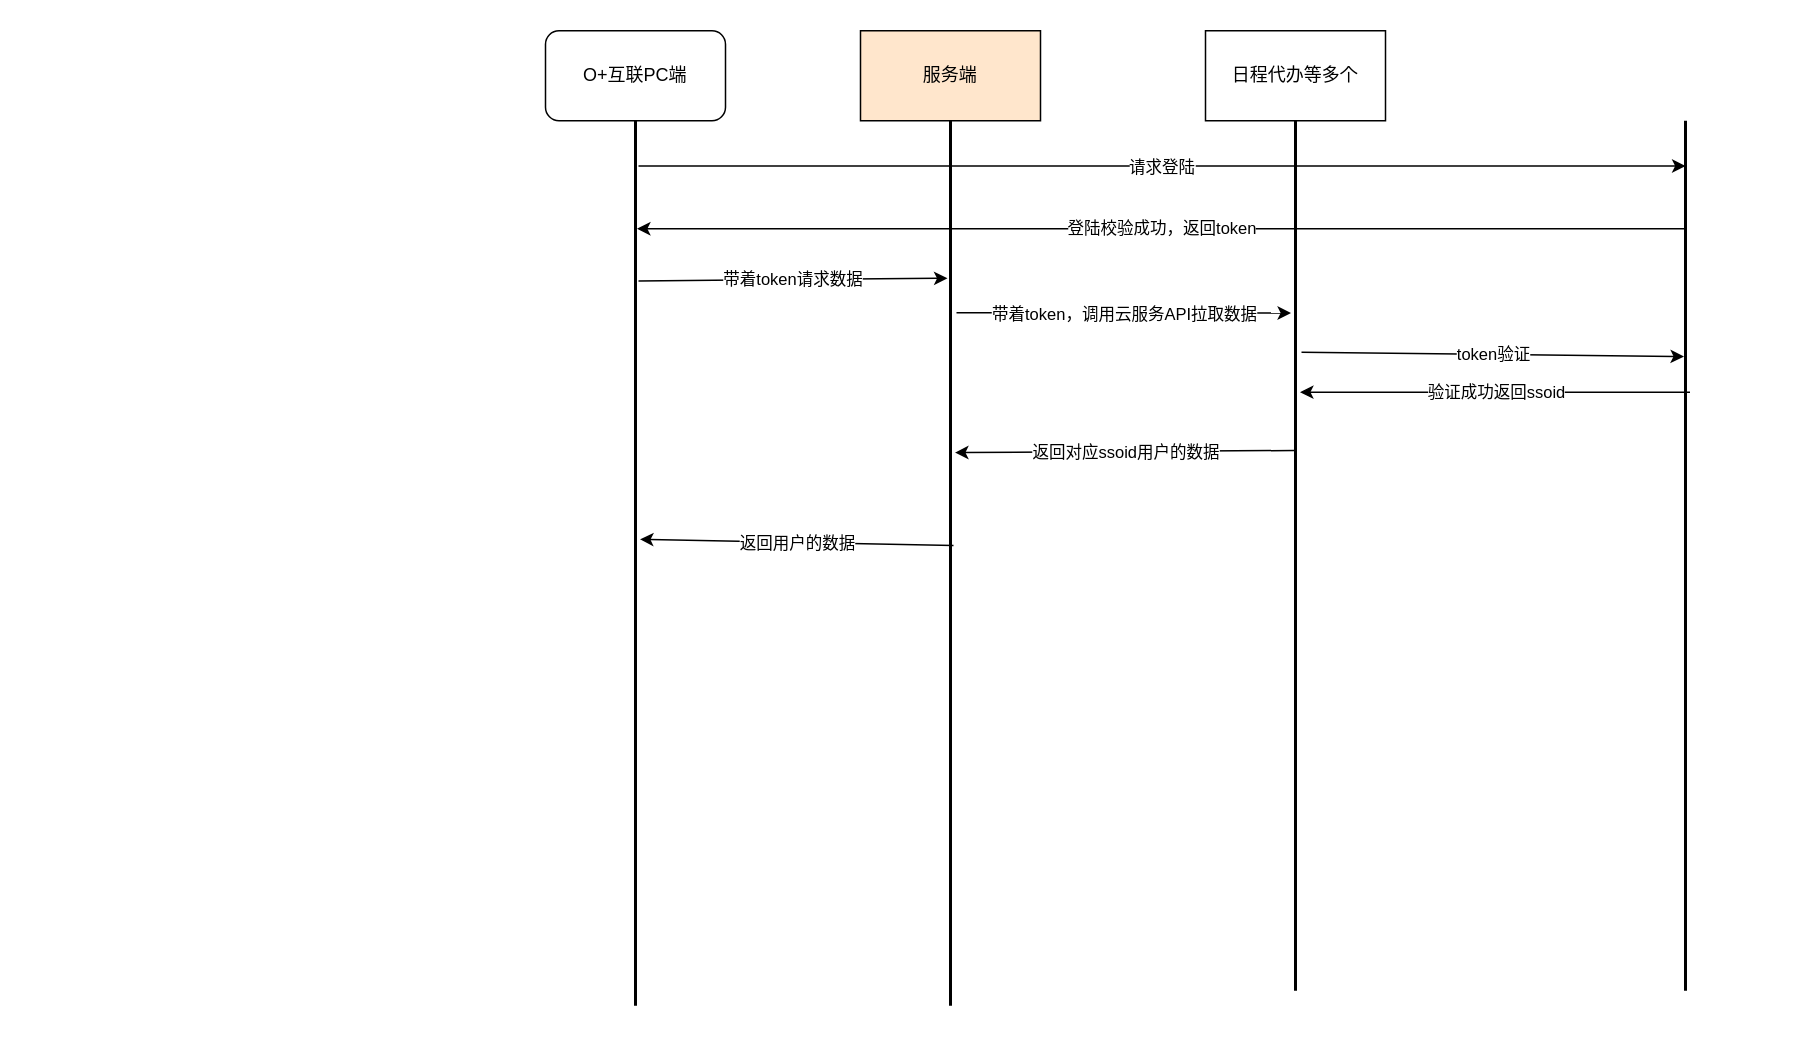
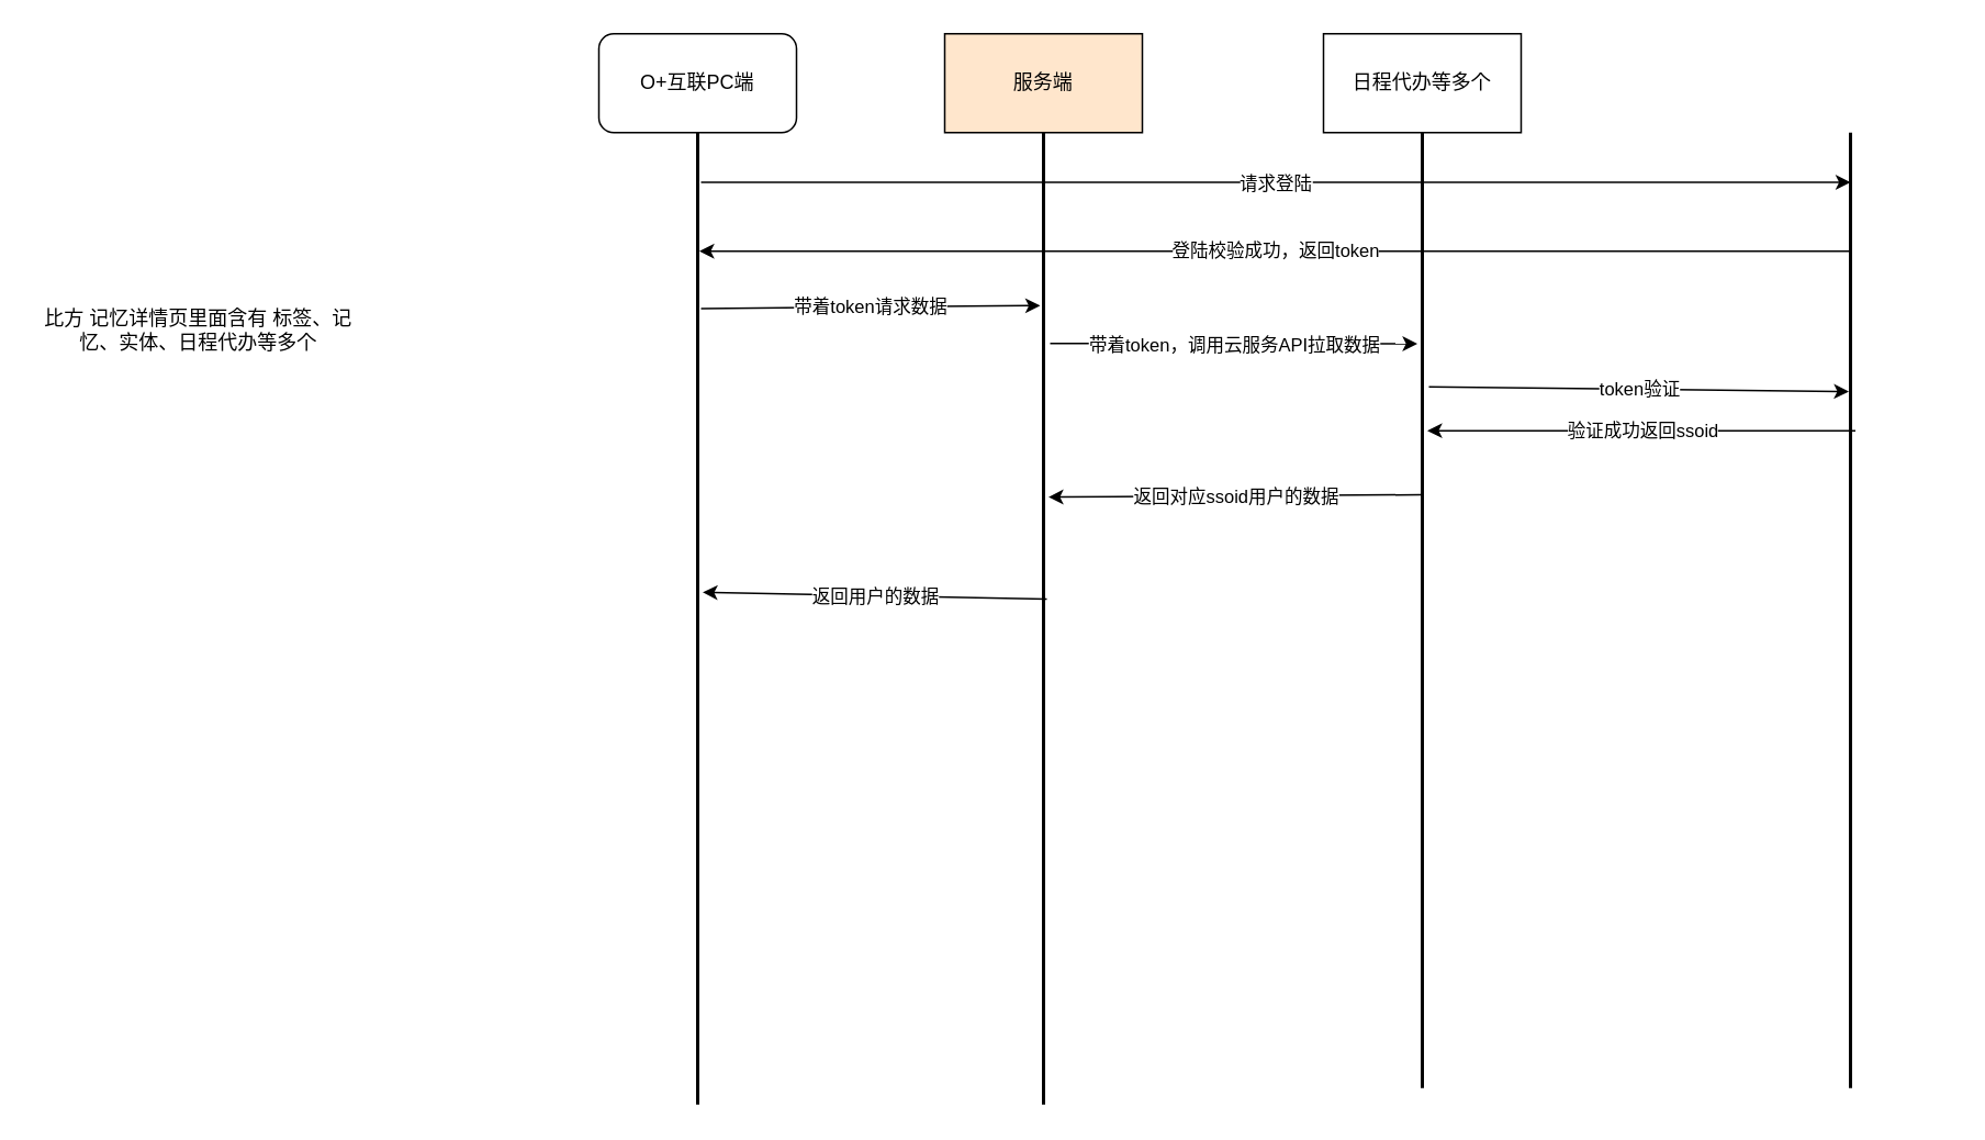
  <mxCell id="0" />
  <mxCell id="1" parent="0" />
  <mxCell id="2" value="" style="group" vertex="1" connectable="0" parent="1"><mxGeometry x="363" y="20" width="120" height="650" as="geometry" /></mxCell>
  <mxCell id="3" value="O+互联PC端" style="whiteSpace=wrap;html=1;rounded=1;" vertex="1" parent="2"><mxGeometry width="120" height="60" as="geometry" /></mxCell>
  <mxCell id="4" value="" style="line;strokeWidth=2;direction=south;html=1;" vertex="1" parent="2"><mxGeometry x="55" y="60" width="10" height="590" as="geometry" /></mxCell>
  <mxCell id="5" value="" style="group" vertex="1" connectable="0" parent="1"><mxGeometry x="1063" y="20" width="120" height="640" as="geometry" /></mxCell>
  <mxCell id="6" value="" style="line;strokeWidth=2;direction=south;html=1;" vertex="1" parent="5"><mxGeometry x="55" y="60" width="10" height="580" as="geometry" /></mxCell>
  <mxCell id="7" value="" style="group" vertex="1" connectable="0" parent="1"><mxGeometry x="573" y="20" width="120" height="650" as="geometry" /></mxCell>
  <mxCell id="8" value="服务端" style="rounded=0;whiteSpace=wrap;html=1;fillColor=#ffe6cc;" vertex="1" parent="7"><mxGeometry width="120" height="60" as="geometry" /></mxCell>
  <mxCell id="9" value="" style="line;strokeWidth=2;direction=south;html=1;" vertex="1" parent="7"><mxGeometry x="55" y="60" width="10" height="590" as="geometry" /></mxCell>
  <mxCell id="10" value="" style="group" vertex="1" connectable="0" parent="1"><mxGeometry x="803" y="20" width="120" height="640" as="geometry" /></mxCell>
  <mxCell id="11" value="日程代办等多个" style="rounded=0;whiteSpace=wrap;html=1;" vertex="1" parent="10"><mxGeometry width="120" height="60" as="geometry" /></mxCell>
  <mxCell id="12" value="" style="line;strokeWidth=2;direction=south;html=1;" vertex="1" parent="10"><mxGeometry x="55" y="60" width="10" height="580" as="geometry" /></mxCell>
  <mxCell id="13" value="" style="endArrow=classic;html=1;rounded=0;exitX=0.051;exitY=0.3;exitDx=0;exitDy=0;exitPerimeter=0;entryX=0.052;entryY=0.5;entryDx=0;entryDy=0;entryPerimeter=0;" edge="1" parent="1" source="4" target="6"><mxGeometry relative="1" as="geometry"><mxPoint x="993" y="320" as="sourcePoint" /><mxPoint x="1093" y="320" as="targetPoint" /></mxGeometry></mxCell>
  <mxCell id="14" value="请求登陆" style="edgeLabel;resizable=0;html=1;;align=center;verticalAlign=middle;" connectable="0" vertex="1" parent="13"><mxGeometry relative="1" as="geometry" /></mxCell>
  <mxCell id="15" value="" style="endArrow=classic;html=1;rounded=0;exitX=0.124;exitY=0.5;exitDx=0;exitDy=0;exitPerimeter=0;entryX=0.122;entryY=0.4;entryDx=0;entryDy=0;entryPerimeter=0;" edge="1" parent="1" source="6" target="4"><mxGeometry relative="1" as="geometry"><mxPoint x="963" y="320" as="sourcePoint" /><mxPoint x="1123" y="320" as="targetPoint" /></mxGeometry></mxCell>
  <mxCell id="16" value="登陆校验成功，返回token" style="edgeLabel;resizable=0;html=1;;align=center;verticalAlign=middle;" connectable="0" vertex="1" parent="15"><mxGeometry relative="1" as="geometry" /></mxCell>
  <mxCell id="17" value="" style="endArrow=classic;html=1;rounded=0;entryX=0.178;entryY=0.7;entryDx=0;entryDy=0;entryPerimeter=0;exitX=0.181;exitY=0.3;exitDx=0;exitDy=0;exitPerimeter=0;" edge="1" parent="1" source="4" target="9"><mxGeometry relative="1" as="geometry"><mxPoint x="433" y="202" as="sourcePoint" /><mxPoint x="1093" y="320" as="targetPoint" /></mxGeometry></mxCell>
  <mxCell id="18" value="带着token请求数据" style="edgeLabel;resizable=0;html=1;;align=center;verticalAlign=middle;" connectable="0" vertex="1" parent="17"><mxGeometry relative="1" as="geometry" /></mxCell>
  <mxCell id="19" value="" style="endArrow=classic;html=1;rounded=0;exitX=0.217;exitY=0.1;exitDx=0;exitDy=0;exitPerimeter=0;entryX=0.221;entryY=0.8;entryDx=0;entryDy=0;entryPerimeter=0;" edge="1" parent="1" source="9" target="12"><mxGeometry relative="1" as="geometry"><mxPoint x="673" y="240" as="sourcePoint" /><mxPoint x="773" y="240" as="targetPoint" /></mxGeometry></mxCell>
  <mxCell id="20" value="带着token，调用云服务API拉取数据" style="edgeLabel;resizable=0;html=1;;align=center;verticalAlign=middle;" connectable="0" vertex="1" parent="19"><mxGeometry relative="1" as="geometry" /></mxCell>
  <mxCell id="21" value="" style="endArrow=classic;html=1;rounded=0;entryX=0.271;entryY=0.6;entryDx=0;entryDy=0;entryPerimeter=0;exitX=0.266;exitY=0.1;exitDx=0;exitDy=0;exitPerimeter=0;" edge="1" parent="1" source="12" target="6"><mxGeometry relative="1" as="geometry"><mxPoint x="863" y="240" as="sourcePoint" /><mxPoint x="963" y="240" as="targetPoint" /></mxGeometry></mxCell>
  <mxCell id="22" value="token验证" style="edgeLabel;resizable=0;html=1;;align=center;verticalAlign=middle;" connectable="0" vertex="1" parent="21"><mxGeometry relative="1" as="geometry" /></mxCell>
  <mxCell id="23" value="" style="endArrow=classic;html=1;rounded=0;exitX=0.312;exitY=0.2;exitDx=0;exitDy=0;exitPerimeter=0;entryX=0.312;entryY=0.2;entryDx=0;entryDy=0;entryPerimeter=0;" edge="1" parent="1" source="6" target="12"><mxGeometry relative="1" as="geometry"><mxPoint x="1119" y="270" as="sourcePoint" /><mxPoint x="1329" y="260" as="targetPoint" /></mxGeometry></mxCell>
  <mxCell id="24" value="验证成功返回ssoid" style="edgeLabel;resizable=0;html=1;;align=center;verticalAlign=middle;" connectable="0" vertex="1" parent="23"><mxGeometry relative="1" as="geometry" /></mxCell>
  <mxCell id="25" value="" style="endArrow=classic;html=1;rounded=0;exitX=0.379;exitY=0.6;exitDx=0;exitDy=0;exitPerimeter=0;entryX=0.375;entryY=0.2;entryDx=0;entryDy=0;entryPerimeter=0;" edge="1" parent="1" source="12" target="9"><mxGeometry relative="1" as="geometry"><mxPoint x="953" y="310" as="sourcePoint" /><mxPoint x="1053" y="310" as="targetPoint" /></mxGeometry></mxCell>
  <mxCell id="26" value="返回对应ssoid用户的数据" style="edgeLabel;resizable=0;html=1;;align=center;verticalAlign=middle;" connectable="0" vertex="1" parent="25"><mxGeometry relative="1" as="geometry" /></mxCell>
  <mxCell id="27" value="" style="endArrow=classic;html=1;rounded=0;entryX=0.473;entryY=0.2;entryDx=0;entryDy=0;entryPerimeter=0;exitX=0.48;exitY=0.3;exitDx=0;exitDy=0;exitPerimeter=0;" edge="1" parent="1" source="9" target="4"><mxGeometry relative="1" as="geometry"><mxPoint y="360" as="sourcePoint" x="633" /><mxPoint x="833" y="361" as="targetPoint" /></mxGeometry></mxCell>
  <mxCell id="28" value="返回用户的数据" style="edgeLabel;resizable=0;html=1;;align=center;verticalAlign=middle;" connectable="0" vertex="1" parent="27"><mxGeometry relative="1" as="geometry" /></mxCell>
+ <mxCell id="29" value="比方 记忆详情页里面含有 标签、记忆、实体、日程代办等多个" style="text;html=1;align=center;verticalAlign=middle;whiteSpace=wrap;rounded=0;" vertex="1" parent="1"><mxGeometry x="20" y="160" width="200" height="80" as="geometry" /></mxCell>
